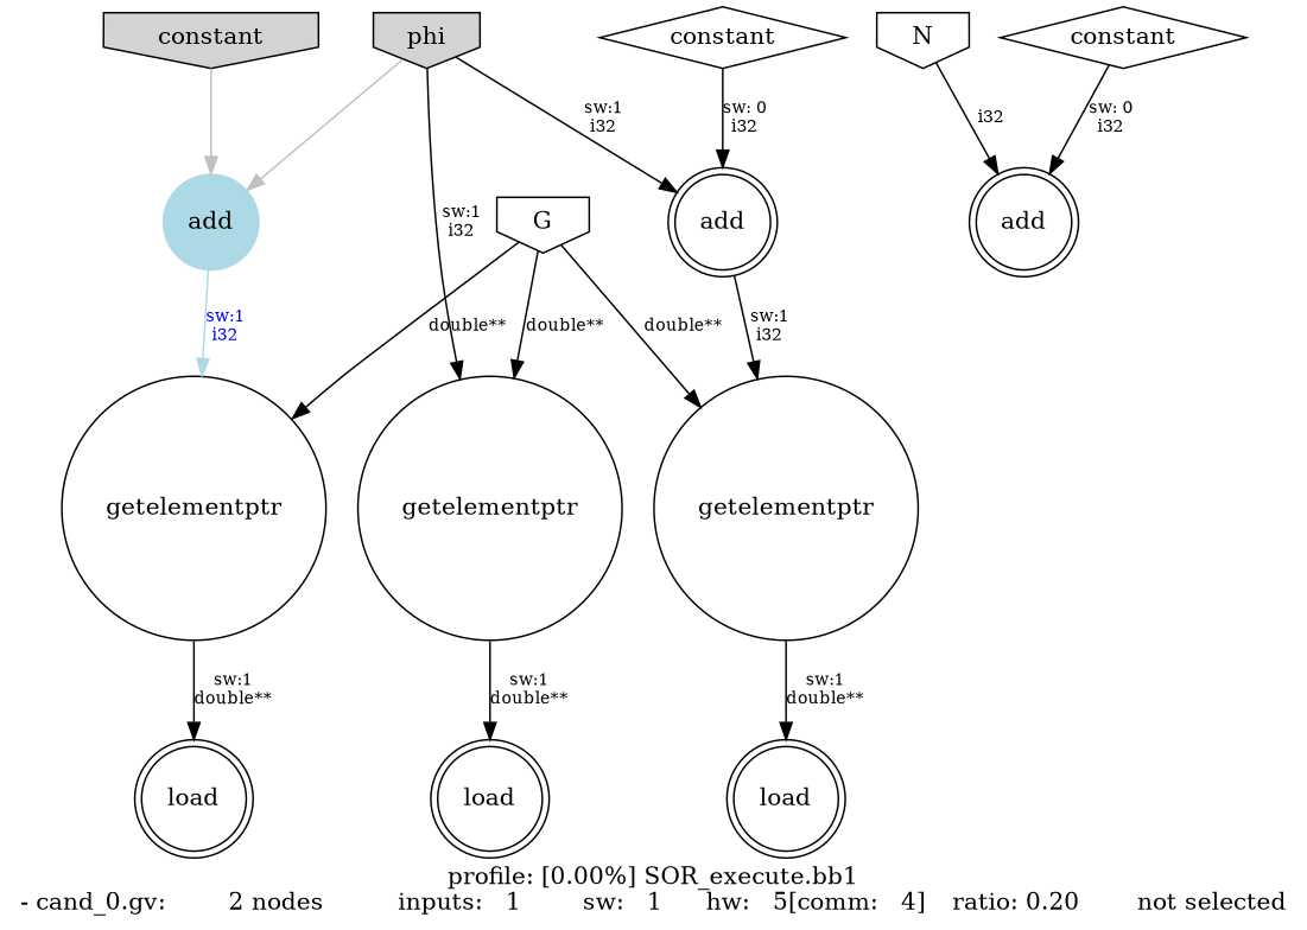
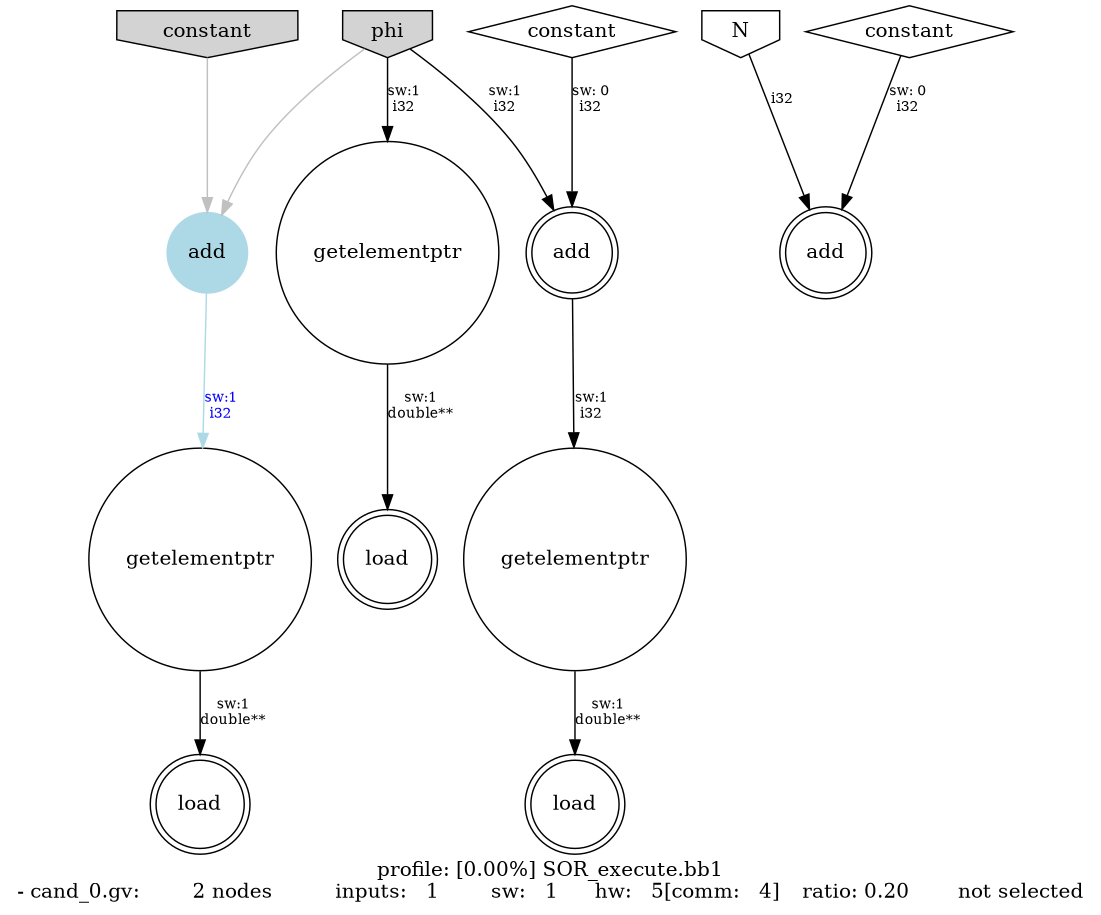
  digraph {
    label="profile: [0.00%] SOR_execute.bb1\n- cand_0.gv: 	   2 nodes 	 inputs:   1 	 sw:   1 	 hw:   5[comm:   4] 	 ratio: 0.20 	 not selected"
    node [shape=doublecircle]
    edge [fontsize=10]
    n1 [bgcolor=lightblue label=phi rank=source shape=invhouse style=filled]
    n2 [color=lightblue label=add shape=circle style=filled]
    n3 [label=add rank=sink]
    n4 [label=getelementptr shape=circle]
    n5 [label=getelementptr shape=circle]
    n6 [bgcolor=lightblue label=constant rank=source shape=invhouse style=filled]
    n7 [label=load rank=sink]
-   n8 [label=G rank=source shape=invhouse]
    n9 [label=getelementptr shape=circle]
    n10 [label=constant shape=diamond]
    n11 [label=load rank=sink]
    n12 [label=load rank=sink]
    n13 [label=add rank=sink]
    n14 [label=N rank=source shape=invhouse]
    n15 [label=constant shape=diamond]
    n1 -> n2 [color=gray]
    n1 -> n3 [label="sw:1\ni32"]
    n1 -> n4 [label="sw:1\ni32"]
    n2 -> n5 [color=lightblue fontcolor=blue label="sw:1\ni32"]
    n3 -> n9 [label="sw:1\ni32"]
    n4 -> n12 [label="sw:1\ndouble**"]
    n5 -> n7 [label="sw:1\ndouble**"]
    n6 -> n2 [color=gray]
-   n8 -> n4 [label="double**"]
-   n8 -> n5 [label="double**"]
-   n8 -> n9 [label="double**"]
    n9 -> n11 [label="sw:1\ndouble**"]
    n10 -> n3 [label="sw: 0\ni32"]
    n14 -> n13 [label=i32]
    n15 -> n13 [label="sw: 0\ni32"]
  }
